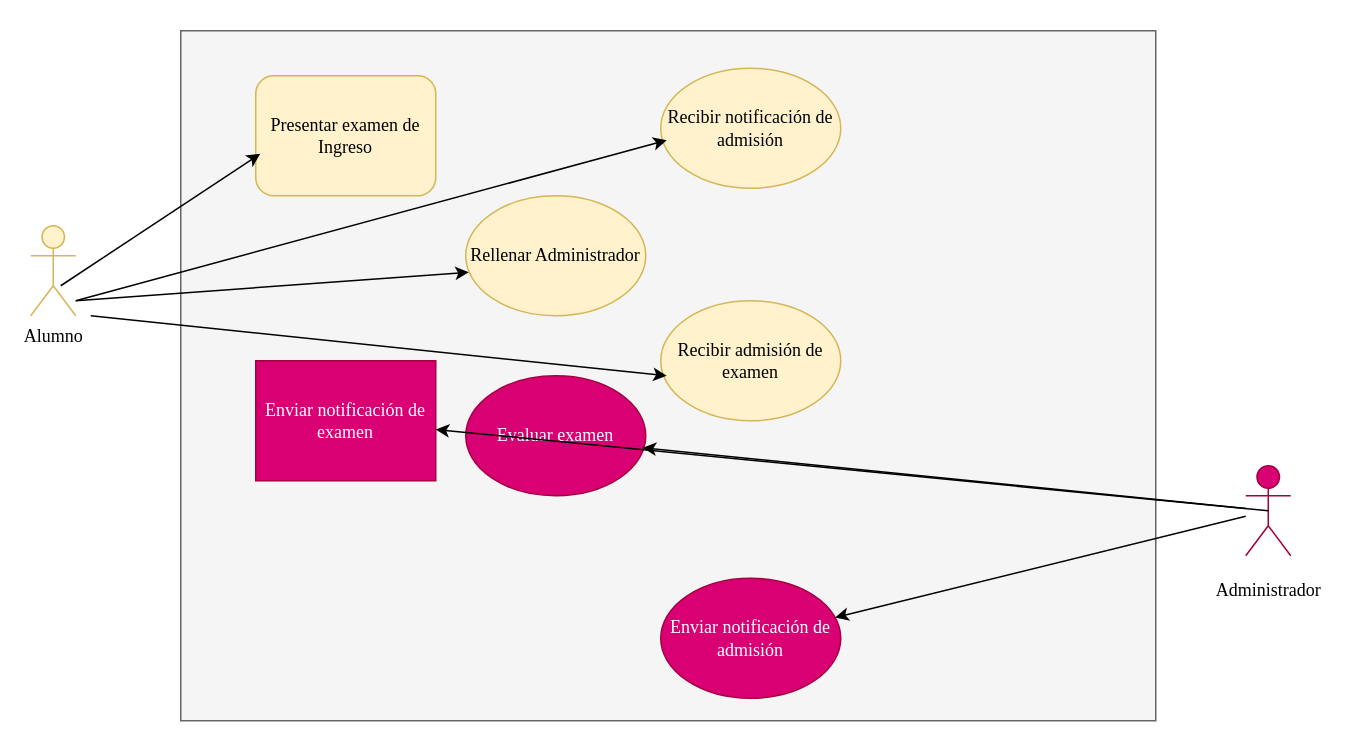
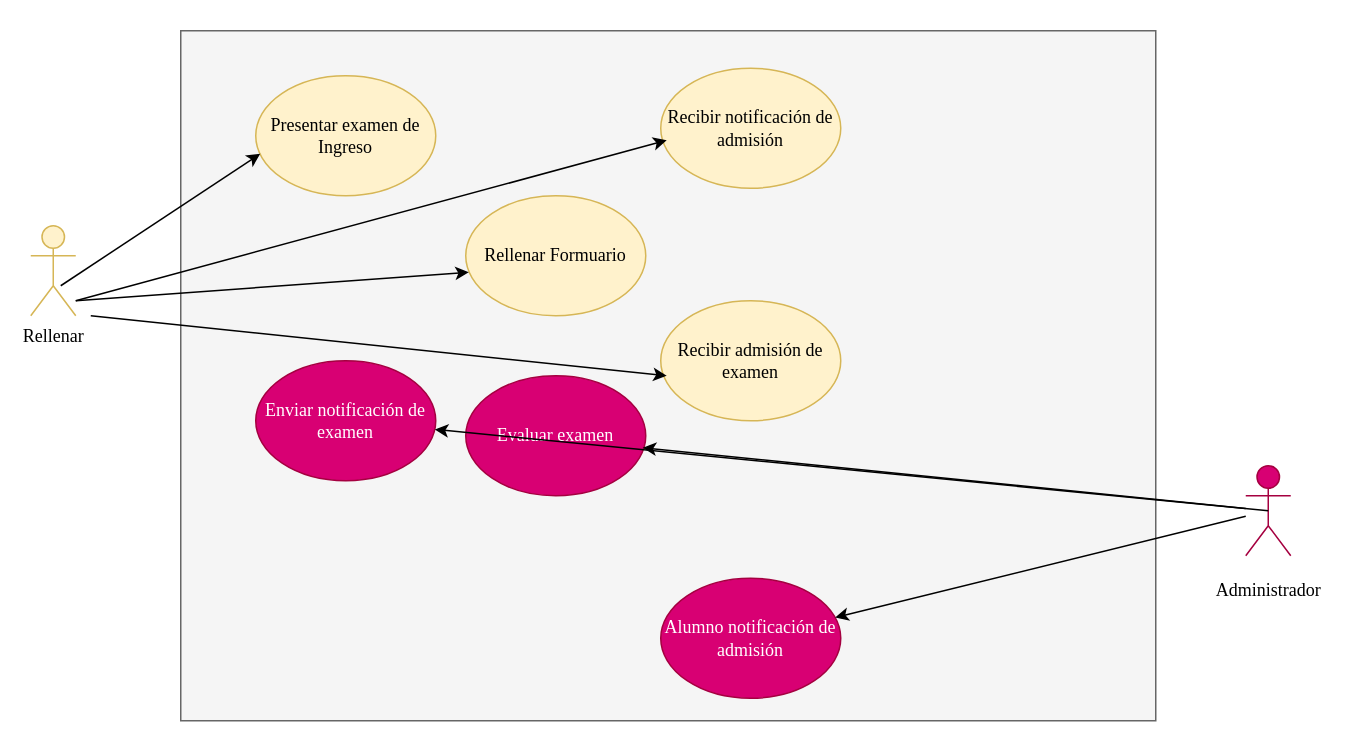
  <mxCell id="0" />
  <mxCell id="1" parent="0" />
- <mxCell id="2" value="&lt;font face=&quot;Times New Roman&quot;&gt;Alumno&lt;/font&gt;" style="shape=umlActor;verticalLabelPosition=bottom;verticalAlign=top;html=1;outlineConnect=0;fillColor=#fff2cc;strokeColor=#d6b656;" vertex="1" parent="1"><mxGeometry x="20" y="150" width="30" height="60" as="geometry" /></mxCell>
+ <mxCell id="2" value="&lt;font face=&quot;Times New Roman&quot;&gt;Rellenar&lt;/font&gt;" style="shape=umlActor;verticalLabelPosition=bottom;verticalAlign=top;html=1;outlineConnect=0;fillColor=#fff2cc;strokeColor=#d6b656;" vertex="1" parent="1"><mxGeometry x="20" y="150" width="30" height="60" as="geometry" /></mxCell>
  <mxCell id="3" value="" style="rounded=0;whiteSpace=wrap;html=1;fillColor=#f5f5f5;strokeColor=#666666;fontColor=#333333;" vertex="1" parent="1"><mxGeometry x="120" y="20" width="650" height="460" as="geometry" /></mxCell>
- <mxCell id="4" value="Presentar examen de Ingreso" style="whiteSpace=wrap;html=1;fillColor=#fff2cc;strokeColor=#d6b656;fontFamily=Times New Roman;rounded=1;" vertex="1" parent="1"><mxGeometry x="170" y="50" width="120" height="80" as="geometry" /></mxCell>
- <mxCell id="5" value="Rellenar Administrador" style="ellipse;whiteSpace=wrap;html=1;fillColor=#fff2cc;strokeColor=#d6b656;fontFamily=Times New Roman;" vertex="1" parent="1"><mxGeometry x="310" y="130" width="120" height="80" as="geometry" /></mxCell>
+ <mxCell id="4" value="Presentar examen de Ingreso" style="ellipse;whiteSpace=wrap;html=1;fillColor=#fff2cc;strokeColor=#d6b656;fontFamily=Times New Roman;" vertex="1" parent="1"><mxGeometry x="170" y="50" width="120" height="80" as="geometry" /></mxCell>
+ <mxCell id="5" value="Rellenar Formuario" style="ellipse;whiteSpace=wrap;html=1;fillColor=#fff2cc;strokeColor=#d6b656;fontFamily=Times New Roman;" vertex="1" parent="1"><mxGeometry x="310" y="130" width="120" height="80" as="geometry" /></mxCell>
  <mxCell id="6" value="Administrador" style="shape=umlActor;verticalLabelPosition=bottom;verticalAlign=top;html=1;outlineConnect=0;fillColor=#d80073;strokeColor=#A50040;fontColor=#ffffff;" vertex="1" parent="1"><mxGeometry x="830" y="310" width="30" height="60" as="geometry" /></mxCell>
- <mxCell id="7" value="Enviar notificación de examen" style="whiteSpace=wrap;html=1;fillColor=#d80073;strokeColor=#A50040;fontColor=#ffffff;fontFamily=Times New Roman;rounded=0;" vertex="1" parent="1"><mxGeometry x="170" y="240" width="120" height="80" as="geometry" /></mxCell>
+ <mxCell id="7" value="Enviar notificación de examen" style="ellipse;whiteSpace=wrap;html=1;fillColor=#d80073;strokeColor=#A50040;fontColor=#ffffff;fontFamily=Times New Roman;" vertex="1" parent="1"><mxGeometry x="170" y="240" width="120" height="80" as="geometry" /></mxCell>
  <mxCell id="8" value="Evaluar examen" style="ellipse;whiteSpace=wrap;html=1;fillColor=#d80073;strokeColor=#A50040;fontColor=#ffffff;fontFamily=Times New Roman;" vertex="1" parent="1"><mxGeometry x="310" y="250" width="120" height="80" as="geometry" /></mxCell>
- <mxCell id="9" value="Enviar notificación de admisión" style="ellipse;whiteSpace=wrap;html=1;fillColor=#d80073;strokeColor=#A50040;fontColor=#ffffff;fontFamily=Times New Roman;" vertex="1" parent="1"><mxGeometry x="440" y="385" width="120" height="80" as="geometry" /></mxCell>
+ <mxCell id="9" value="Alumno notificación de admisión" style="ellipse;whiteSpace=wrap;html=1;fillColor=#d80073;strokeColor=#A50040;fontColor=#ffffff;fontFamily=Times New Roman;" vertex="1" parent="1"><mxGeometry x="440" y="385" width="120" height="80" as="geometry" /></mxCell>
  <mxCell id="10" value="Recibir notificación de admisión" style="ellipse;whiteSpace=wrap;html=1;fillColor=#fff2cc;strokeColor=#d6b656;fontFamily=Times New Roman;" vertex="1" parent="1"><mxGeometry x="440" y="45" width="120" height="80" as="geometry" /></mxCell>
  <mxCell id="11" value="&lt;font face=&quot;Times New Roman&quot;&gt;Recibir admisión de examen&lt;/font&gt;" style="ellipse;whiteSpace=wrap;html=1;fillColor=#fff2cc;strokeColor=#d6b656;" vertex="1" parent="1"><mxGeometry x="440" y="200" width="120" height="80" as="geometry" /></mxCell>
  <mxCell id="12" value="" style="endArrow=classic;html=1;rounded=0;exitX=0.5;exitY=0.5;exitDx=0;exitDy=0;exitPerimeter=0;" edge="1" parent="1" source="6" target="7"><mxGeometry width="50" height="50" relative="1" as="geometry"><mxPoint x="40" y="310" as="sourcePoint" /><mxPoint x="90" y="260" as="targetPoint" /></mxGeometry></mxCell>
  <mxCell id="13" value="" style="endArrow=classic;html=1;rounded=0;entryX=0.983;entryY=0.6;entryDx=0;entryDy=0;entryPerimeter=0;" edge="1" parent="1" source="6" target="8"><mxGeometry width="50" height="50" relative="1" as="geometry"><mxPoint x="40" y="340" as="sourcePoint" /><mxPoint x="90" y="290" as="targetPoint" /></mxGeometry></mxCell>
  <mxCell id="14" value="" style="endArrow=classic;html=1;rounded=0;" edge="1" parent="1" source="6" target="9"><mxGeometry width="50" height="50" relative="1" as="geometry"><mxPoint x="40" y="340" as="sourcePoint" /><mxPoint x="90" y="290" as="targetPoint" /></mxGeometry></mxCell>
  <mxCell id="15" value="" style="endArrow=classic;html=1;rounded=0;entryX=0.025;entryY=0.65;entryDx=0;entryDy=0;entryPerimeter=0;" edge="1" parent="1" target="4"><mxGeometry width="50" height="50" relative="1" as="geometry"><mxPoint x="40" y="190" as="sourcePoint" /><mxPoint x="90" y="140" as="targetPoint" /></mxGeometry></mxCell>
  <mxCell id="16" value="" style="endArrow=classic;html=1;rounded=0;entryX=0.017;entryY=0.638;entryDx=0;entryDy=0;entryPerimeter=0;" edge="1" parent="1" target="5"><mxGeometry width="50" height="50" relative="1" as="geometry"><mxPoint x="50" y="200" as="sourcePoint" /><mxPoint x="100" y="150" as="targetPoint" /></mxGeometry></mxCell>
  <mxCell id="17" value="" style="endArrow=classic;html=1;rounded=0;entryX=0.033;entryY=0.625;entryDx=0;entryDy=0;entryPerimeter=0;" edge="1" parent="1" target="11"><mxGeometry width="50" height="50" relative="1" as="geometry"><mxPoint x="60" y="210" as="sourcePoint" /><mxPoint x="110" y="160" as="targetPoint" /></mxGeometry></mxCell>
  <mxCell id="18" value="" style="endArrow=classic;html=1;rounded=0;entryX=0.033;entryY=0.6;entryDx=0;entryDy=0;entryPerimeter=0;" edge="1" parent="1" target="10"><mxGeometry width="50" height="50" relative="1" as="geometry"><mxPoint x="50" y="200" as="sourcePoint" /><mxPoint x="100" y="150" as="targetPoint" /></mxGeometry></mxCell>
  <mxCell id="19" value="&lt;font face=&quot;Times New Roman&quot;&gt;Administrador&lt;/font&gt;" style="text;html=1;align=center;verticalAlign=middle;resizable=0;points=[];autosize=1;strokeColor=none;fillColor=none;" vertex="1" parent="1"><mxGeometry x="800" y="378" width="90" height="30" as="geometry" /></mxCell>
